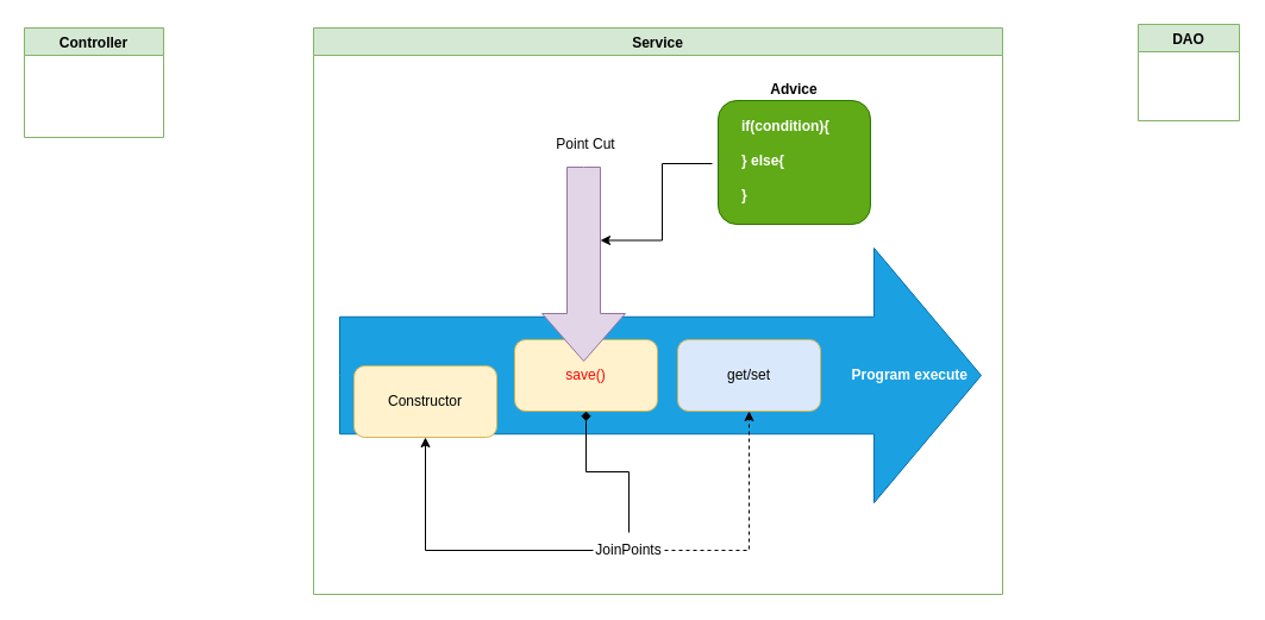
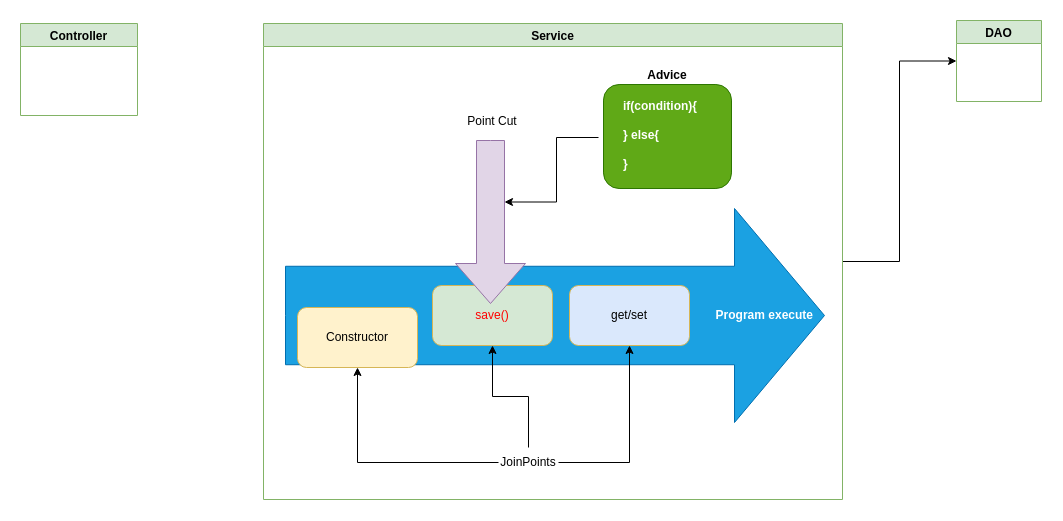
  <mxCell id="0" />
  <mxCell id="1" parent="0" />
  <mxCell id="2" value="Controller" style="swimlane;fillColor=#d5e8d4;strokeColor=#82b366;" vertex="1" parent="1"><mxGeometry x="20" y="23" width="117" height="92" as="geometry" /></mxCell>
+ <mxCell id="3" style="edgeStyle=orthogonalEdgeStyle;rounded=0;orthogonalLoop=1;jettySize=auto;html=1;entryX=0;entryY=0.5;entryDx=0;entryDy=0;" edge="1" parent="1" source="4" target="14"><mxGeometry relative="1" as="geometry" /></mxCell>
  <mxCell id="4" value="Service" style="swimlane;fillColor=#d5e8d4;strokeColor=#82b366;" vertex="1" parent="1"><mxGeometry x="263" y="23" width="579" height="476" as="geometry" /></mxCell>
  <mxCell id="5" value="Program execute&amp;nbsp; &amp;nbsp;" style="html=1;shadow=0;dashed=0;align=right;verticalAlign=middle;shape=mxgraph.arrows2.arrow;dy=0.54;dx=90;notch=0;fontStyle=1;fillColor=#1ba1e2;fontColor=#ffffff;strokeColor=#006EAF;" vertex="1" parent="4"><mxGeometry x="22" y="185" width="539" height="214" as="geometry" /></mxCell>
  <mxCell id="6" value="Constructor" style="rounded=1;whiteSpace=wrap;html=1;fillColor=#fff2cc;strokeColor=#d6b656;" vertex="1" parent="4"><mxGeometry x="34" y="284" width="120" height="60" as="geometry" /></mxCell>
- <mxCell id="7" value="&lt;font color=&quot;#ff0000&quot;&gt;save()&lt;/font&gt;" style="rounded=1;whiteSpace=wrap;html=1;fillColor=#fff2cc;strokeColor=#d6b656;" vertex="1" parent="4"><mxGeometry x="169" y="262" width="120" height="60" as="geometry" /></mxCell>
+ <mxCell id="7" value="&lt;font color=&quot;#ff0000&quot;&gt;save()&lt;/font&gt;" style="rounded=1;whiteSpace=wrap;html=1;fillColor=#d5e8d4;strokeColor=#d6b656;" vertex="1" parent="4"><mxGeometry x="169" y="262" width="120" height="60" as="geometry" /></mxCell>
  <mxCell id="8" value="get/set" style="rounded=1;whiteSpace=wrap;html=1;fillColor=#dae8fc;strokeColor=#d6b656;" vertex="1" parent="4"><mxGeometry x="306" y="262" width="120" height="60" as="geometry" /></mxCell>
  <mxCell id="9" value="Point Cut" style="text;html=1;strokeColor=none;fillColor=none;align=center;verticalAlign=middle;whiteSpace=wrap;rounded=0;" vertex="1" parent="4"><mxGeometry x="199" y="83" width="60" height="30" as="geometry" /></mxCell>
  <mxCell id="10" value="" style="html=1;shadow=0;dashed=0;align=center;verticalAlign=middle;shape=mxgraph.arrows2.arrow;dy=0.6;dx=40;direction=south;notch=0;fillColor=#e1d5e7;strokeColor=#9673a6;" vertex="1" parent="4"><mxGeometry x="192" y="117" width="70" height="163" as="geometry" /></mxCell>
  <mxCell id="11" value="Advice" style="rounded=1;whiteSpace=wrap;html=1;labelPosition=center;verticalLabelPosition=top;align=center;verticalAlign=bottom;fillColor=#60a917;fontColor=#000000;strokeColor=#2D7600;fontStyle=1" vertex="1" parent="4"><mxGeometry x="340" y="61" width="128" height="104" as="geometry" /></mxCell>
  <mxCell id="12" style="edgeStyle=orthogonalEdgeStyle;rounded=0;orthogonalLoop=1;jettySize=auto;html=1;entryX=0;entryY=0;entryDx=61.5;entryDy=21;entryPerimeter=0;" edge="1" parent="4" target="10"><mxGeometry relative="1" as="geometry"><mxPoint x="335" y="114" as="sourcePoint" /><Array as="points"><mxPoint x="293" y="114" /><mxPoint x="293" y="179" /></Array></mxGeometry></mxCell>
  <mxCell id="13" value="if(condition){&lt;br&gt;&lt;br&gt;} else{&lt;br&gt;&lt;br&gt;}" style="text;html=1;strokeColor=none;fillColor=none;align=left;verticalAlign=top;whiteSpace=wrap;rounded=0;fontColor=#FFFFFF;fontStyle=1" vertex="1" parent="4"><mxGeometry x="358" y="69" width="100" height="89" as="geometry" /></mxCell>
  <mxCell id="14" value="DAO" style="swimlane;fillColor=#d5e8d4;strokeColor=#82b366;" vertex="1" parent="1"><mxGeometry x="956" y="20" width="85" height="81" as="geometry" /></mxCell>
  <mxCell id="15" style="edgeStyle=orthogonalEdgeStyle;rounded=0;orthogonalLoop=1;jettySize=auto;html=1;" edge="1" parent="1" source="18" target="6"><mxGeometry relative="1" as="geometry" /></mxCell>
- <mxCell id="16" style="edgeStyle=orthogonalEdgeStyle;rounded=0;orthogonalLoop=1;jettySize=auto;html=1;endArrow=diamond;" edge="1" parent="1" source="18" target="7"><mxGeometry relative="1" as="geometry" /></mxCell>
- <mxCell id="17" style="edgeStyle=orthogonalEdgeStyle;rounded=0;orthogonalLoop=1;jettySize=auto;html=1;dashed=1;" edge="1" parent="1" source="18" target="8"><mxGeometry relative="1" as="geometry" /></mxCell>
+ <mxCell id="16" style="edgeStyle=orthogonalEdgeStyle;rounded=0;orthogonalLoop=1;jettySize=auto;html=1;" edge="1" parent="1" source="18" target="7"><mxGeometry relative="1" as="geometry" /></mxCell>
+ <mxCell id="17" style="edgeStyle=orthogonalEdgeStyle;rounded=0;orthogonalLoop=1;jettySize=auto;html=1;" edge="1" parent="1" source="18" target="8"><mxGeometry relative="1" as="geometry" /></mxCell>
  <mxCell id="18" value="JoinPoints" style="text;html=1;strokeColor=none;fillColor=none;align=center;verticalAlign=middle;whiteSpace=wrap;rounded=0;" vertex="1" parent="1"><mxGeometry x="498" y="447" width="60" height="30" as="geometry" /></mxCell>
